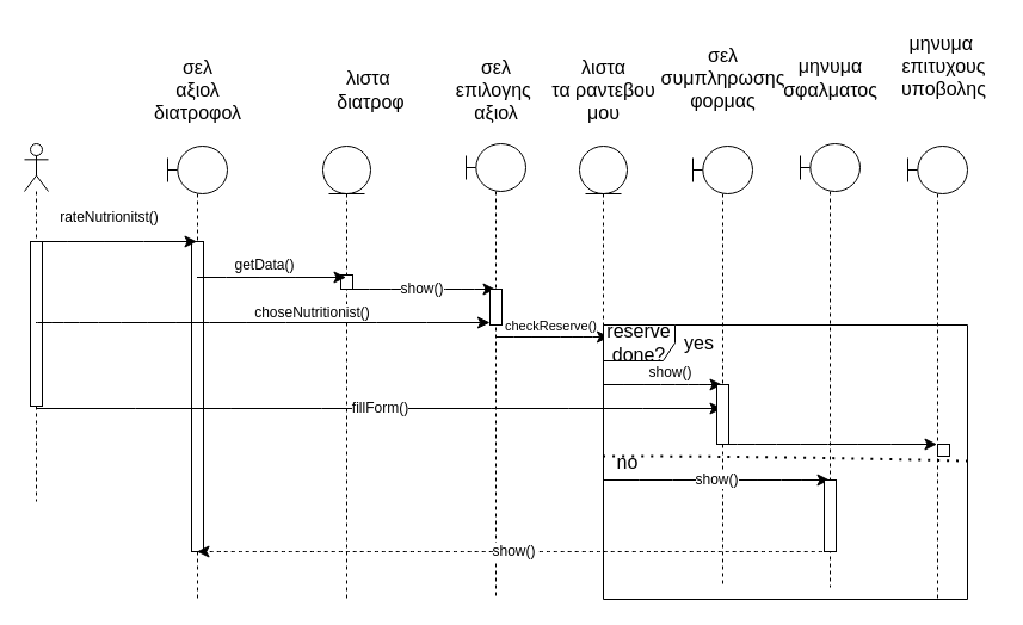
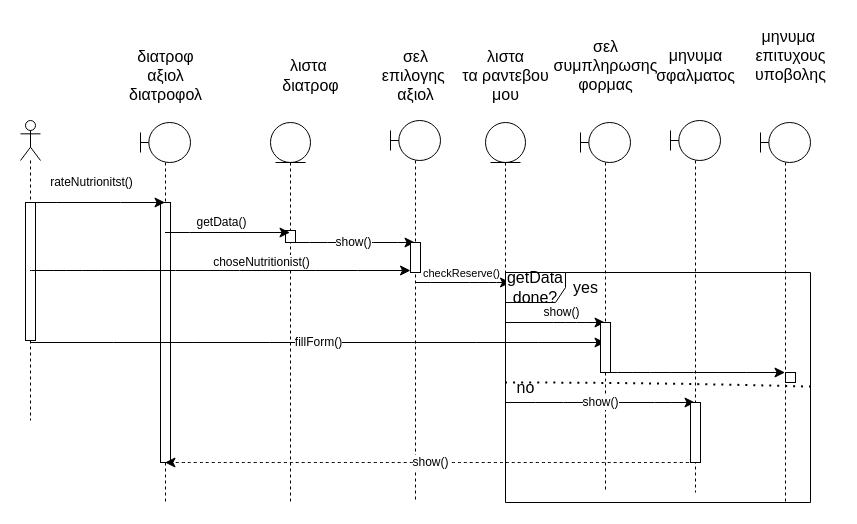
  <mxCell id="0" />
  <mxCell id="1" parent="0" />
  <mxCell id="2" value="" style="shape=umlLifeline;perimeter=lifelinePerimeter;whiteSpace=wrap;html=1;container=1;dropTarget=0;collapsible=0;recursiveResize=0;outlineConnect=0;portConstraint=eastwest;newEdgeStyle={&quot;edgeStyle&quot;:&quot;elbowEdgeStyle&quot;,&quot;elbow&quot;:&quot;vertical&quot;,&quot;curved&quot;:0,&quot;rounded&quot;:0};participant=umlActor;fontSize=16;" vertex="1" parent="1"><mxGeometry x="20" y="120" width="20" height="300" as="geometry" /></mxCell>
  <mxCell id="3" value="" style="html=1;points=[];perimeter=orthogonalPerimeter;outlineConnect=0;targetShapes=umlLifeline;portConstraint=eastwest;newEdgeStyle={&quot;edgeStyle&quot;:&quot;elbowEdgeStyle&quot;,&quot;elbow&quot;:&quot;vertical&quot;,&quot;curved&quot;:0,&quot;rounded&quot;:0};fontSize=16;" vertex="1" parent="2"><mxGeometry x="5" y="82" width="10" height="138" as="geometry" /></mxCell>
  <mxCell id="4" value="" style="shape=umlLifeline;perimeter=lifelinePerimeter;whiteSpace=wrap;html=1;container=1;dropTarget=0;collapsible=0;recursiveResize=0;outlineConnect=0;portConstraint=eastwest;newEdgeStyle={&quot;edgeStyle&quot;:&quot;elbowEdgeStyle&quot;,&quot;elbow&quot;:&quot;vertical&quot;,&quot;curved&quot;:0,&quot;rounded&quot;:0};participant=umlBoundary;fontSize=16;" vertex="1" parent="1"><mxGeometry x="760" y="122" width="50" height="380" as="geometry" /></mxCell>
  <mxCell id="5" value="" style="html=1;points=[];perimeter=orthogonalPerimeter;outlineConnect=0;targetShapes=umlLifeline;portConstraint=eastwest;newEdgeStyle={&quot;edgeStyle&quot;:&quot;elbowEdgeStyle&quot;,&quot;elbow&quot;:&quot;vertical&quot;,&quot;curved&quot;:0,&quot;rounded&quot;:0};fontSize=16;" vertex="1" parent="4"><mxGeometry x="25" y="250" width="10" height="10" as="geometry" /></mxCell>
  <mxCell id="6" value="" style="shape=umlLifeline;perimeter=lifelinePerimeter;whiteSpace=wrap;html=1;container=1;dropTarget=0;collapsible=0;recursiveResize=0;outlineConnect=0;portConstraint=eastwest;newEdgeStyle={&quot;edgeStyle&quot;:&quot;elbowEdgeStyle&quot;,&quot;elbow&quot;:&quot;vertical&quot;,&quot;curved&quot;:0,&quot;rounded&quot;:0};participant=umlBoundary;fontSize=16;" vertex="1" parent="1"><mxGeometry x="580" y="122" width="50" height="370" as="geometry" /></mxCell>
  <mxCell id="7" value="" style="shape=umlLifeline;perimeter=lifelinePerimeter;whiteSpace=wrap;html=1;container=1;dropTarget=0;collapsible=0;recursiveResize=0;outlineConnect=0;portConstraint=eastwest;newEdgeStyle={&quot;edgeStyle&quot;:&quot;elbowEdgeStyle&quot;,&quot;elbow&quot;:&quot;vertical&quot;,&quot;curved&quot;:0,&quot;rounded&quot;:0};participant=umlBoundary;fontSize=16;" vertex="1" parent="1"><mxGeometry x="390" y="120" width="50" height="382" as="geometry" /></mxCell>
  <mxCell id="8" value="" style="shape=umlLifeline;perimeter=lifelinePerimeter;whiteSpace=wrap;html=1;container=1;dropTarget=0;collapsible=0;recursiveResize=0;outlineConnect=0;portConstraint=eastwest;newEdgeStyle={&quot;edgeStyle&quot;:&quot;elbowEdgeStyle&quot;,&quot;elbow&quot;:&quot;vertical&quot;,&quot;curved&quot;:0,&quot;rounded&quot;:0};participant=umlBoundary;fontSize=16;" vertex="1" parent="1"><mxGeometry x="140" y="122" width="50" height="380" as="geometry" /></mxCell>
  <mxCell id="9" value="" style="html=1;points=[];perimeter=orthogonalPerimeter;outlineConnect=0;targetShapes=umlLifeline;portConstraint=eastwest;newEdgeStyle={&quot;edgeStyle&quot;:&quot;elbowEdgeStyle&quot;,&quot;elbow&quot;:&quot;vertical&quot;,&quot;curved&quot;:0,&quot;rounded&quot;:0};fontSize=16;" vertex="1" parent="8"><mxGeometry x="20" y="80" width="10" height="260" as="geometry" /></mxCell>
  <mxCell id="10" value="" style="shape=umlLifeline;perimeter=lifelinePerimeter;whiteSpace=wrap;html=1;container=1;dropTarget=0;collapsible=0;recursiveResize=0;outlineConnect=0;portConstraint=eastwest;newEdgeStyle={&quot;edgeStyle&quot;:&quot;elbowEdgeStyle&quot;,&quot;elbow&quot;:&quot;vertical&quot;,&quot;curved&quot;:0,&quot;rounded&quot;:0};participant=umlEntity;fontSize=16;" vertex="1" parent="1"><mxGeometry x="485" y="122" width="40" height="300" as="geometry" /></mxCell>
  <mxCell id="11" value="" style="shape=umlLifeline;perimeter=lifelinePerimeter;whiteSpace=wrap;html=1;container=1;dropTarget=0;collapsible=0;recursiveResize=0;outlineConnect=0;portConstraint=eastwest;newEdgeStyle={&quot;edgeStyle&quot;:&quot;elbowEdgeStyle&quot;,&quot;elbow&quot;:&quot;vertical&quot;,&quot;curved&quot;:0,&quot;rounded&quot;:0};participant=umlEntity;fontSize=16;" vertex="1" parent="1"><mxGeometry x="270" y="122" width="40" height="380" as="geometry" /></mxCell>
  <mxCell id="12" value="" style="html=1;points=[];perimeter=orthogonalPerimeter;outlineConnect=0;targetShapes=umlLifeline;portConstraint=eastwest;newEdgeStyle={&quot;edgeStyle&quot;:&quot;elbowEdgeStyle&quot;,&quot;elbow&quot;:&quot;vertical&quot;,&quot;curved&quot;:0,&quot;rounded&quot;:0};fontSize=16;" vertex="1" parent="11"><mxGeometry x="15" y="108" width="10" height="12" as="geometry" /></mxCell>
  <mxCell id="13" value="" style="shape=umlLifeline;perimeter=lifelinePerimeter;whiteSpace=wrap;html=1;container=1;dropTarget=0;collapsible=0;recursiveResize=0;outlineConnect=0;portConstraint=eastwest;newEdgeStyle={&quot;edgeStyle&quot;:&quot;elbowEdgeStyle&quot;,&quot;elbow&quot;:&quot;vertical&quot;,&quot;curved&quot;:0,&quot;rounded&quot;:0};participant=umlBoundary;fontSize=16;" vertex="1" parent="1"><mxGeometry x="670" y="120" width="50" height="372" as="geometry" /></mxCell>
- <mxCell id="14" value="σελ&lt;br&gt;αξιολ&lt;br&gt;διατροφολ" style="text;html=1;align=center;verticalAlign=middle;resizable=0;points=[];autosize=1;strokeColor=none;fillColor=none;fontSize=16;" vertex="1" parent="1"><mxGeometry x="115" y="40" width="100" height="70" as="geometry" /></mxCell>
+ <mxCell id="14" value="διατροφ&lt;br&gt;αξιολ&lt;br&gt;διατροφολ" style="text;html=1;align=center;verticalAlign=middle;resizable=0;points=[];autosize=1;strokeColor=none;fillColor=none;fontSize=16;" vertex="1" parent="1"><mxGeometry x="115" y="40" width="100" height="70" as="geometry" /></mxCell>
  <mxCell id="15" value="λιστα&amp;nbsp;&lt;br&gt;διατροφ" style="text;html=1;align=center;verticalAlign=middle;resizable=0;points=[];autosize=1;strokeColor=none;fillColor=none;fontSize=16;" vertex="1" parent="1"><mxGeometry x="270" y="50" width="80" height="50" as="geometry" /></mxCell>
  <mxCell id="16" value="σελ&lt;br&gt;επιλογης&amp;nbsp;&lt;br&gt;αξιολ" style="text;html=1;align=center;verticalAlign=middle;resizable=0;points=[];autosize=1;strokeColor=none;fillColor=none;fontSize=16;" vertex="1" parent="1"><mxGeometry x="370" y="40" width="90" height="70" as="geometry" /></mxCell>
  <mxCell id="17" value="λιστα&lt;br&gt;τα ραντεβου&lt;br&gt;μου" style="text;html=1;align=center;verticalAlign=middle;resizable=0;points=[];autosize=1;strokeColor=none;fillColor=none;fontSize=16;" vertex="1" parent="1"><mxGeometry x="450" y="40" width="110" height="70" as="geometry" /></mxCell>
  <mxCell id="18" value="σελ&lt;br&gt;συμπληρωσης&lt;br&gt;φορμας" style="text;html=1;align=center;verticalAlign=middle;resizable=0;points=[];autosize=1;strokeColor=none;fillColor=none;fontSize=16;" vertex="1" parent="1"><mxGeometry x="540" y="30" width="130" height="70" as="geometry" /></mxCell>
  <mxCell id="19" value="μηνυμα&lt;br&gt;σφαλματος" style="text;html=1;align=center;verticalAlign=middle;resizable=0;points=[];autosize=1;strokeColor=none;fillColor=none;fontSize=16;" vertex="1" parent="1"><mxGeometry x="645" y="40" width="100" height="50" as="geometry" /></mxCell>
  <mxCell id="20" value="μηνυμα&amp;nbsp;&lt;br&gt;επιτυχους&lt;br&gt;υποβολης" style="text;html=1;align=center;verticalAlign=middle;resizable=0;points=[];autosize=1;strokeColor=none;fillColor=none;fontSize=16;" vertex="1" parent="1"><mxGeometry x="745" y="20" width="90" height="70" as="geometry" /></mxCell>
  <mxCell id="21" value="rateNutrionitst()" style="endArrow=classic;html=1;rounded=0;fontSize=12;startSize=8;endSize=8;curved=1;" edge="1" parent="1" source="2" target="8"><mxGeometry x="-0.098" y="20" width="50" height="50" relative="1" as="geometry"><mxPoint x="350" y="342" as="sourcePoint" /><mxPoint x="400" y="292" as="targetPoint" /><Array as="points"><mxPoint x="80" y="202" /></Array><mxPoint as="offset" /></mxGeometry></mxCell>
  <mxCell id="22" value="getData()" style="endArrow=classic;html=1;rounded=0;fontSize=12;startSize=8;endSize=8;curved=1;" edge="1" parent="1" source="8" target="11"><mxGeometry x="-0.106" y="10" width="50" height="50" relative="1" as="geometry"><mxPoint x="350" y="342" as="sourcePoint" /><mxPoint x="400" y="292" as="targetPoint" /><Array as="points"><mxPoint x="210" y="232" /></Array><mxPoint as="offset" /></mxGeometry></mxCell>
  <mxCell id="23" value="show()" style="endArrow=classic;html=1;rounded=0;fontSize=12;startSize=8;endSize=8;curved=1;" edge="1" parent="1" source="11" target="7"><mxGeometry width="50" height="50" relative="1" as="geometry"><mxPoint x="350" y="342" as="sourcePoint" /><mxPoint x="400" y="292" as="targetPoint" /><Array as="points"><mxPoint x="370" y="242" /></Array></mxGeometry></mxCell>
  <mxCell id="24" value="" style="endArrow=classic;html=1;rounded=0;fontSize=12;startSize=8;endSize=8;curved=1;" edge="1" parent="1" source="7"><mxGeometry width="50" height="50" relative="1" as="geometry"><mxPoint x="350" y="342" as="sourcePoint" /><mxPoint x="510" y="282" as="targetPoint" /><Array as="points"><mxPoint x="480" y="282" /></Array></mxGeometry></mxCell>
  <mxCell id="25" value="checkReserve()" style="edgeLabel;html=1;align=center;verticalAlign=middle;resizable=0;points=[];fontSize=11;" vertex="1" connectable="0" parent="24"><mxGeometry x="-0.393" y="2" relative="1" as="geometry"><mxPoint x="17" y="-8" as="offset" /></mxGeometry></mxCell>
- <mxCell id="26" value="reserve done?" style="shape=umlFrame;whiteSpace=wrap;html=1;pointerEvents=0;fontSize=16;" vertex="1" parent="1"><mxGeometry x="505" y="272" width="305" height="230" as="geometry" /></mxCell>
+ <mxCell id="26" value="getData done?" style="shape=umlFrame;whiteSpace=wrap;html=1;pointerEvents=0;fontSize=16;" vertex="1" parent="1"><mxGeometry x="505" y="272" width="305" height="230" as="geometry" /></mxCell>
  <mxCell id="27" value="yes" style="text;html=1;align=center;verticalAlign=middle;resizable=0;points=[];autosize=1;strokeColor=none;fillColor=none;fontSize=16;" vertex="1" parent="1"><mxGeometry x="560" y="272" width="50" height="30" as="geometry" /></mxCell>
  <mxCell id="28" value="" style="endArrow=none;dashed=1;html=1;dashPattern=1 3;strokeWidth=2;rounded=0;fontSize=12;startSize=8;endSize=8;curved=1;entryX=0.999;entryY=0.496;entryDx=0;entryDy=0;entryPerimeter=0;" edge="1" parent="1" source="10" target="26"><mxGeometry width="50" height="50" relative="1" as="geometry"><mxPoint x="500" y="262" as="sourcePoint" /><mxPoint x="550" y="212" as="targetPoint" /><Array as="points"><mxPoint x="660" y="382" /></Array></mxGeometry></mxCell>
  <mxCell id="29" value="show()" style="endArrow=classic;html=1;rounded=0;fontSize=12;startSize=8;endSize=8;curved=1;" edge="1" parent="1" source="10" target="6"><mxGeometry x="0.11" y="10" width="50" height="50" relative="1" as="geometry"><mxPoint x="500" y="262" as="sourcePoint" /><mxPoint x="550" y="212" as="targetPoint" /><Array as="points"><mxPoint x="580" y="322" /></Array><mxPoint as="offset" /></mxGeometry></mxCell>
  <mxCell id="30" value="choseNutritionist()" style="endArrow=classic;html=1;rounded=0;fontSize=12;startSize=8;endSize=8;curved=1;" edge="1" parent="1" source="37" target="7"><mxGeometry x="NaN" y="155" width="50" height="50" relative="1" as="geometry"><mxPoint x="250" y="262" as="sourcePoint" /><mxPoint x="300" y="212" as="targetPoint" /><mxPoint x="-154" y="5" as="offset" /></mxGeometry></mxCell>
  <mxCell id="31" value="fillForm()" style="endArrow=classic;html=1;rounded=0;fontSize=12;startSize=8;endSize=8;curved=1;" edge="1" parent="1" source="2" target="6"><mxGeometry width="50" height="50" relative="1" as="geometry"><mxPoint x="70" y="262" as="sourcePoint" /><mxPoint x="120" y="212" as="targetPoint" /><Array as="points"><mxPoint x="370" y="342" /></Array></mxGeometry></mxCell>
  <mxCell id="32" value="" style="endArrow=classic;html=1;rounded=0;fontSize=12;startSize=8;endSize=8;curved=1;" edge="1" parent="1" source="6" target="4"><mxGeometry width="50" height="50" relative="1" as="geometry"><mxPoint x="590" y="262" as="sourcePoint" /><mxPoint x="640" y="212" as="targetPoint" /><Array as="points"><mxPoint x="650" y="372" /></Array></mxGeometry></mxCell>
  <mxCell id="33" value="no" style="text;html=1;align=center;verticalAlign=middle;resizable=0;points=[];autosize=1;strokeColor=none;fillColor=none;fontSize=16;" vertex="1" parent="1"><mxGeometry x="505" y="372" width="40" height="30" as="geometry" /></mxCell>
  <mxCell id="34" value="show()" style="endArrow=classic;html=1;rounded=0;fontSize=12;startSize=8;endSize=8;curved=1;" edge="1" parent="1" source="10" target="13"><mxGeometry width="50" height="50" relative="1" as="geometry"><mxPoint x="540" y="262" as="sourcePoint" /><mxPoint x="590" y="212" as="targetPoint" /><Array as="points"><mxPoint x="630" y="402" /></Array></mxGeometry></mxCell>
  <mxCell id="35" value="show()" style="endArrow=classic;html=1;rounded=0;fontSize=12;startSize=8;endSize=8;curved=1;dashed=1;" edge="1" parent="1" source="13" target="8"><mxGeometry width="50" height="50" relative="1" as="geometry"><mxPoint x="560" y="262" as="sourcePoint" /><mxPoint x="610" y="212" as="targetPoint" /><Array as="points"><mxPoint x="260" y="462" /></Array></mxGeometry></mxCell>
  <mxCell id="36" value="" style="endArrow=classic;html=1;rounded=0;fontSize=12;startSize=8;endSize=8;curved=1;" edge="1" parent="1" source="2" target="37"><mxGeometry width="50" height="50" relative="1" as="geometry"><mxPoint x="30" y="270" as="sourcePoint" /><mxPoint x="415" y="270" as="targetPoint" /></mxGeometry></mxCell>
  <mxCell id="37" value="" style="html=1;points=[];perimeter=orthogonalPerimeter;outlineConnect=0;targetShapes=umlLifeline;portConstraint=eastwest;newEdgeStyle={&quot;edgeStyle&quot;:&quot;elbowEdgeStyle&quot;,&quot;elbow&quot;:&quot;vertical&quot;,&quot;curved&quot;:0,&quot;rounded&quot;:0};fontSize=16;" vertex="1" parent="1"><mxGeometry x="410" y="242" width="10" height="30" as="geometry" /></mxCell>
  <mxCell id="38" value="" style="html=1;points=[];perimeter=orthogonalPerimeter;outlineConnect=0;targetShapes=umlLifeline;portConstraint=eastwest;newEdgeStyle={&quot;edgeStyle&quot;:&quot;elbowEdgeStyle&quot;,&quot;elbow&quot;:&quot;vertical&quot;,&quot;curved&quot;:0,&quot;rounded&quot;:0};fontSize=16;" vertex="1" parent="1"><mxGeometry x="600" y="322" width="10" height="50" as="geometry" /></mxCell>
  <mxCell id="39" value="" style="html=1;points=[];perimeter=orthogonalPerimeter;outlineConnect=0;targetShapes=umlLifeline;portConstraint=eastwest;newEdgeStyle={&quot;edgeStyle&quot;:&quot;elbowEdgeStyle&quot;,&quot;elbow&quot;:&quot;vertical&quot;,&quot;curved&quot;:0,&quot;rounded&quot;:0};fontSize=16;" vertex="1" parent="1"><mxGeometry x="690" y="402" width="10" height="60" as="geometry" /></mxCell>
